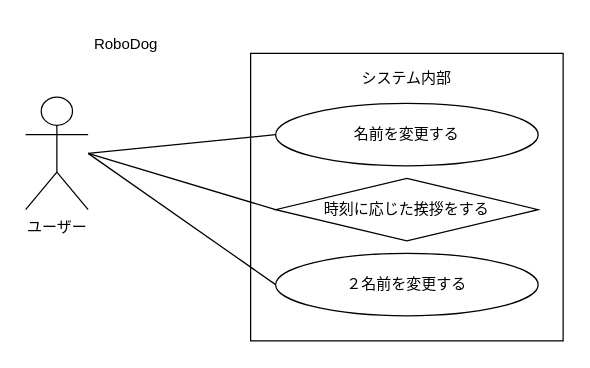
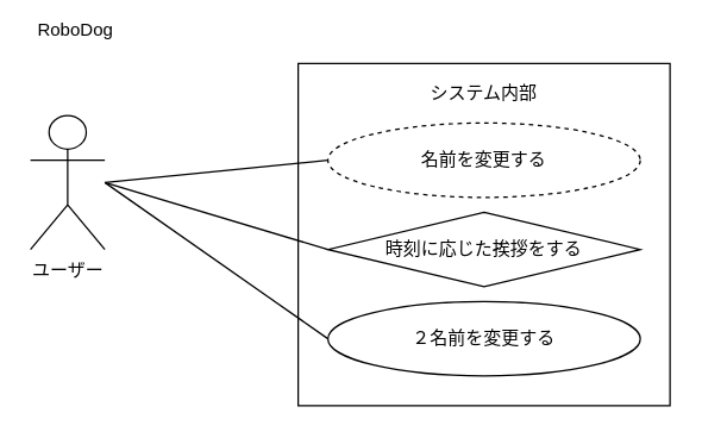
  <mxCell id="0" />
  <mxCell id="1" parent="0" />
  <mxCell id="2" value="&lt;div&gt;&lt;br&gt;&lt;/div&gt;" style="html=1;whiteSpace=wrap;labelPosition=center;verticalLabelPosition=middle;align=center;verticalAlign=middle;" parent="1" vertex="1"><mxGeometry x="200" y="42" width="250" height="230" as="geometry" /></mxCell>
  <mxCell id="3" style="rounded=0;orthogonalLoop=1;jettySize=auto;html=1;endArrow=none;endFill=0;exitX=0;exitY=0.5;exitDx=0;exitDy=0;" parent="1" source="4" edge="1"><mxGeometry relative="1" as="geometry"><mxPoint x="70" y="122" as="targetPoint" /></mxGeometry></mxCell>
  <mxCell id="4" value="時刻に応じた挨拶をする" style="rhombus;whiteSpace=wrap;html=1;" parent="1" vertex="1"><mxGeometry x="220" y="142" width="210" height="50" as="geometry" /></mxCell>
  <mxCell id="5" style="rounded=0;orthogonalLoop=1;jettySize=auto;html=1;exitX=0;exitY=0.5;exitDx=0;exitDy=0;endArrow=none;endFill=0;" parent="1" source="6" edge="1"><mxGeometry relative="1" as="geometry"><mxPoint x="70" y="122" as="targetPoint" /></mxGeometry></mxCell>
- <mxCell id="6" value="名前を変更する" style="ellipse;whiteSpace=wrap;html=1;" parent="1" vertex="1"><mxGeometry x="220" y="82" width="210" height="50" as="geometry" /></mxCell>
+ <mxCell id="6" value="名前を変更する" style="ellipse;whiteSpace=wrap;html=1;dashed=1;" parent="1" vertex="1"><mxGeometry x="220" y="82" width="210" height="50" as="geometry" /></mxCell>
  <mxCell id="7" value="ユーザー" style="shape=umlActor;verticalLabelPosition=bottom;verticalAlign=top;html=1;" parent="1" vertex="1"><mxGeometry x="20" y="77" width="50" height="90" as="geometry" /></mxCell>
- <mxCell id="8" value="RoboDog" style="text;html=1;align=center;verticalAlign=middle;resizable=0;points=[];autosize=1;strokeColor=none;fillColor=none;" vertex="1" parent="1"><mxGeometry x="65" y="20" width="70" height="30" as="geometry" /></mxCell>
+ <mxCell id="8" value="RoboDog" style="text;html=1;align=center;verticalAlign=middle;resizable=0;points=[];autosize=1;strokeColor=none;fillColor=none;" vertex="1" parent="1"><mxGeometry x="15" y="5" width="70" height="30" as="geometry" /></mxCell>
  <mxCell id="9" style="rounded=0;orthogonalLoop=1;jettySize=auto;html=1;endArrow=none;endFill=0;exitX=0;exitY=0.5;exitDx=0;exitDy=0;" edge="1" parent="1" source="10"><mxGeometry relative="1" as="geometry"><mxPoint x="70" y="122" as="targetPoint" /></mxGeometry></mxCell>
  <mxCell id="10" value="２名前を変更する" style="ellipse;whiteSpace=wrap;html=1;" vertex="1" parent="1"><mxGeometry x="220" y="202" width="210" height="50" as="geometry" /></mxCell>
  <mxCell id="11" value="システム内部" style="text;html=1;align=center;verticalAlign=middle;whiteSpace=wrap;rounded=0;" vertex="1" parent="1"><mxGeometry x="280" y="47" width="90" height="30" as="geometry" /></mxCell>
